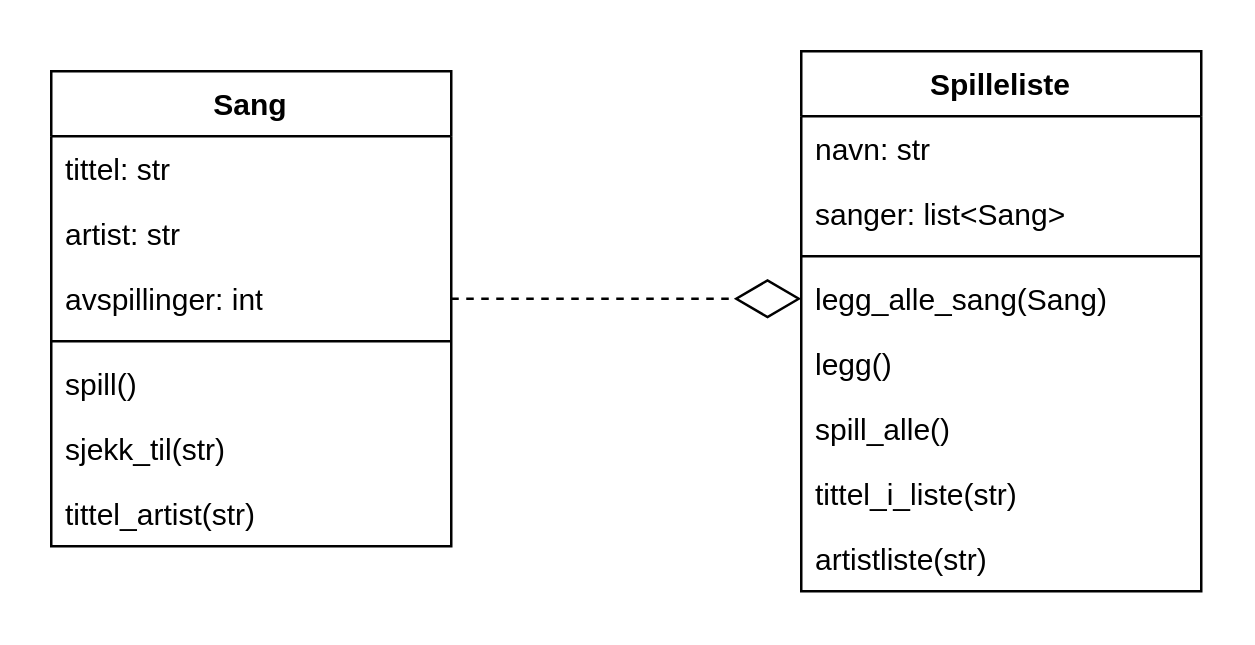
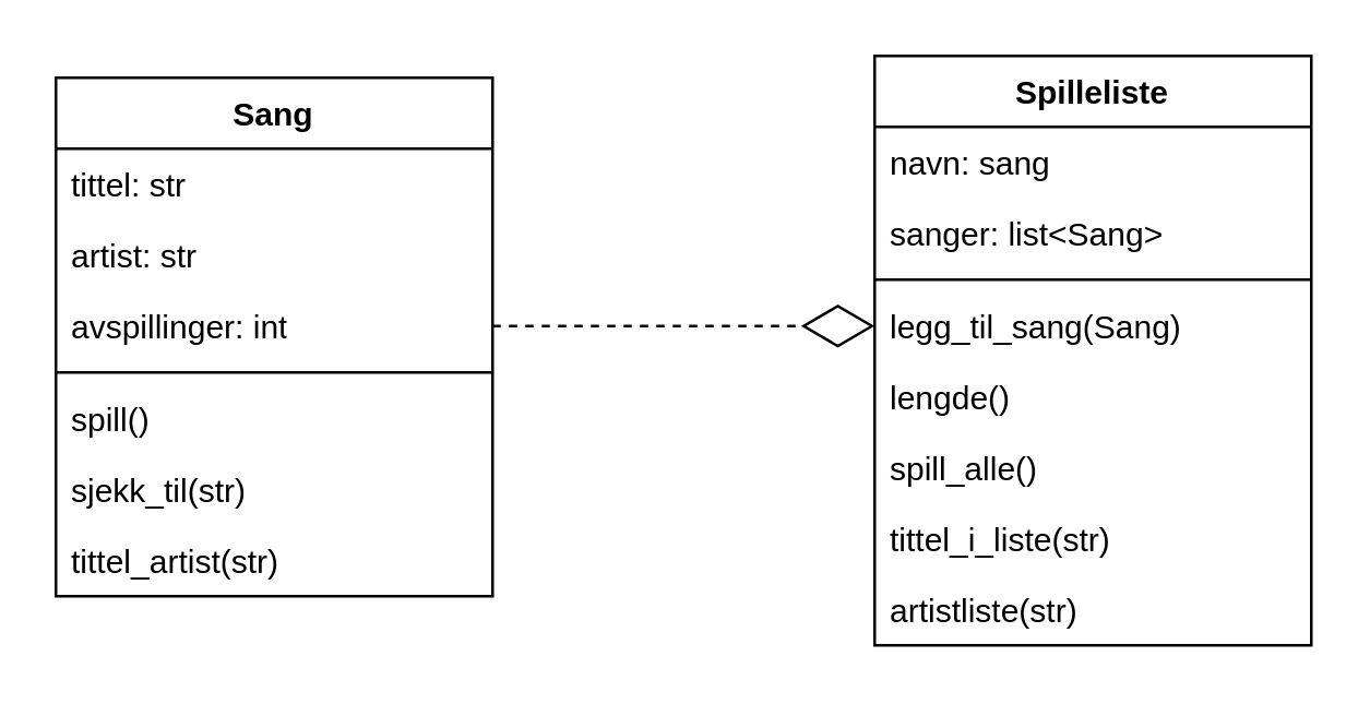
  <mxCell id="0" />
  <mxCell id="1" parent="0" />
  <mxCell id="2" value="Sang" style="swimlane;fontStyle=1;align=center;verticalAlign=top;childLayout=stackLayout;horizontal=1;startSize=26;horizontalStack=0;resizeParent=1;resizeParentMax=0;resizeLast=0;collapsible=1;marginBottom=0;whiteSpace=wrap;html=1;" vertex="1" parent="1"><mxGeometry x="20" y="28" width="160" height="190" as="geometry" /></mxCell>
  <mxCell id="3" value="tittel: str" style="text;strokeColor=none;fillColor=none;align=left;verticalAlign=top;spacingLeft=4;spacingRight=4;overflow=hidden;rotatable=0;points=[[0,0.5],[1,0.5]];portConstraint=eastwest;whiteSpace=wrap;html=1;" vertex="1" parent="2"><mxGeometry y="26" width="160" height="26" as="geometry" /></mxCell>
  <mxCell id="4" value="artist: str" style="text;strokeColor=none;fillColor=none;align=left;verticalAlign=top;spacingLeft=4;spacingRight=4;overflow=hidden;rotatable=0;points=[[0,0.5],[1,0.5]];portConstraint=eastwest;whiteSpace=wrap;html=1;" vertex="1" parent="2"><mxGeometry y="52" width="160" height="26" as="geometry" /></mxCell>
  <mxCell id="5" value="avspillinger: int" style="text;strokeColor=none;fillColor=none;align=left;verticalAlign=top;spacingLeft=4;spacingRight=4;overflow=hidden;rotatable=0;points=[[0,0.5],[1,0.5]];portConstraint=eastwest;whiteSpace=wrap;html=1;" vertex="1" parent="2"><mxGeometry y="78" width="160" height="26" as="geometry" /></mxCell>
  <mxCell id="6" value="" style="line;strokeWidth=1;fillColor=none;align=left;verticalAlign=middle;spacingTop=-1;spacingLeft=3;spacingRight=3;rotatable=0;labelPosition=right;points=[];portConstraint=eastwest;strokeColor=inherit;" vertex="1" parent="2"><mxGeometry y="104" width="160" height="8" as="geometry" /></mxCell>
  <mxCell id="7" value="spill()" style="text;strokeColor=none;fillColor=none;align=left;verticalAlign=top;spacingLeft=4;spacingRight=4;overflow=hidden;rotatable=0;points=[[0,0.5],[1,0.5]];portConstraint=eastwest;whiteSpace=wrap;html=1;" vertex="1" parent="2"><mxGeometry y="112" width="160" height="26" as="geometry" /></mxCell>
  <mxCell id="8" value="sjekk_til(str)" style="text;strokeColor=none;fillColor=none;align=left;verticalAlign=top;spacingLeft=4;spacingRight=4;overflow=hidden;rotatable=0;points=[[0,0.5],[1,0.5]];portConstraint=eastwest;whiteSpace=wrap;html=1;" vertex="1" parent="2"><mxGeometry y="138" width="160" height="26" as="geometry" /></mxCell>
  <mxCell id="9" value="tittel_artist(str)" style="text;strokeColor=none;fillColor=none;align=left;verticalAlign=top;spacingLeft=4;spacingRight=4;overflow=hidden;rotatable=0;points=[[0,0.5],[1,0.5]];portConstraint=eastwest;whiteSpace=wrap;html=1;" vertex="1" parent="2"><mxGeometry y="164" width="160" height="26" as="geometry" /></mxCell>
  <mxCell id="10" value="Spilleliste" style="swimlane;fontStyle=1;align=center;verticalAlign=top;childLayout=stackLayout;horizontal=1;startSize=26;horizontalStack=0;resizeParent=1;resizeParentMax=0;resizeLast=0;collapsible=1;marginBottom=0;whiteSpace=wrap;html=1;" vertex="1" parent="1"><mxGeometry x="320" y="20" width="160" height="216" as="geometry" /></mxCell>
- <mxCell id="11" value="navn: str" style="text;strokeColor=none;fillColor=none;align=left;verticalAlign=top;spacingLeft=4;spacingRight=4;overflow=hidden;rotatable=0;points=[[0,0.5],[1,0.5]];portConstraint=eastwest;whiteSpace=wrap;html=1;" vertex="1" parent="10"><mxGeometry y="26" width="160" height="26" as="geometry" /></mxCell>
+ <mxCell id="11" value="navn: sang" style="text;strokeColor=none;fillColor=none;align=left;verticalAlign=top;spacingLeft=4;spacingRight=4;overflow=hidden;rotatable=0;points=[[0,0.5],[1,0.5]];portConstraint=eastwest;whiteSpace=wrap;html=1;" vertex="1" parent="10"><mxGeometry y="26" width="160" height="26" as="geometry" /></mxCell>
  <mxCell id="12" value="sanger: list&amp;lt;Sang&amp;gt;" style="text;strokeColor=none;fillColor=none;align=left;verticalAlign=top;spacingLeft=4;spacingRight=4;overflow=hidden;rotatable=0;points=[[0,0.5],[1,0.5]];portConstraint=eastwest;whiteSpace=wrap;html=1;" vertex="1" parent="10"><mxGeometry y="52" width="160" height="26" as="geometry" /></mxCell>
  <mxCell id="13" value="" style="line;strokeWidth=1;fillColor=none;align=left;verticalAlign=middle;spacingTop=-1;spacingLeft=3;spacingRight=3;rotatable=0;labelPosition=right;points=[];portConstraint=eastwest;strokeColor=inherit;" vertex="1" parent="10"><mxGeometry y="78" width="160" height="8" as="geometry" /></mxCell>
- <mxCell id="14" value="legg_alle_sang(Sang)" style="text;strokeColor=none;fillColor=none;align=left;verticalAlign=top;spacingLeft=4;spacingRight=4;overflow=hidden;rotatable=0;points=[[0,0.5],[1,0.5]];portConstraint=eastwest;whiteSpace=wrap;html=1;" vertex="1" parent="10"><mxGeometry y="86" width="160" height="26" as="geometry" /></mxCell>
- <mxCell id="15" value="legg()" style="text;strokeColor=none;fillColor=none;align=left;verticalAlign=top;spacingLeft=4;spacingRight=4;overflow=hidden;rotatable=0;points=[[0,0.5],[1,0.5]];portConstraint=eastwest;whiteSpace=wrap;html=1;" vertex="1" parent="10"><mxGeometry y="112" width="160" height="26" as="geometry" /></mxCell>
+ <mxCell id="14" value="legg_til_sang(Sang)" style="text;strokeColor=none;fillColor=none;align=left;verticalAlign=top;spacingLeft=4;spacingRight=4;overflow=hidden;rotatable=0;points=[[0,0.5],[1,0.5]];portConstraint=eastwest;whiteSpace=wrap;html=1;" vertex="1" parent="10"><mxGeometry y="86" width="160" height="26" as="geometry" /></mxCell>
+ <mxCell id="15" value="lengde()" style="text;strokeColor=none;fillColor=none;align=left;verticalAlign=top;spacingLeft=4;spacingRight=4;overflow=hidden;rotatable=0;points=[[0,0.5],[1,0.5]];portConstraint=eastwest;whiteSpace=wrap;html=1;" vertex="1" parent="10"><mxGeometry y="112" width="160" height="26" as="geometry" /></mxCell>
  <mxCell id="16" value="spill_alle()" style="text;strokeColor=none;fillColor=none;align=left;verticalAlign=top;spacingLeft=4;spacingRight=4;overflow=hidden;rotatable=0;points=[[0,0.5],[1,0.5]];portConstraint=eastwest;whiteSpace=wrap;html=1;" vertex="1" parent="10"><mxGeometry y="138" width="160" height="26" as="geometry" /></mxCell>
  <mxCell id="17" value="tittel_i_liste(str)" style="text;strokeColor=none;fillColor=none;align=left;verticalAlign=top;spacingLeft=4;spacingRight=4;overflow=hidden;rotatable=0;points=[[0,0.5],[1,0.5]];portConstraint=eastwest;whiteSpace=wrap;html=1;" vertex="1" parent="10"><mxGeometry y="164" width="160" height="26" as="geometry" /></mxCell>
  <mxCell id="18" value="artistliste(str)" style="text;strokeColor=none;fillColor=none;align=left;verticalAlign=top;spacingLeft=4;spacingRight=4;overflow=hidden;rotatable=0;points=[[0,0.5],[1,0.5]];portConstraint=eastwest;whiteSpace=wrap;html=1;" vertex="1" parent="10"><mxGeometry y="190" width="160" height="26" as="geometry" /></mxCell>
  <mxCell id="19" value="" style="endArrow=diamondThin;endFill=0;endSize=24;html=1;rounded=0;exitX=1;exitY=0.5;exitDx=0;exitDy=0;entryX=0;entryY=0.5;entryDx=0;entryDy=0;dashed=1;" edge="1" parent="1" source="5" target="14"><mxGeometry width="160" relative="1" as="geometry"><mxPoint x="160" y="-22" as="sourcePoint" /><mxPoint x="320" y="-22" as="targetPoint" /></mxGeometry></mxCell>
